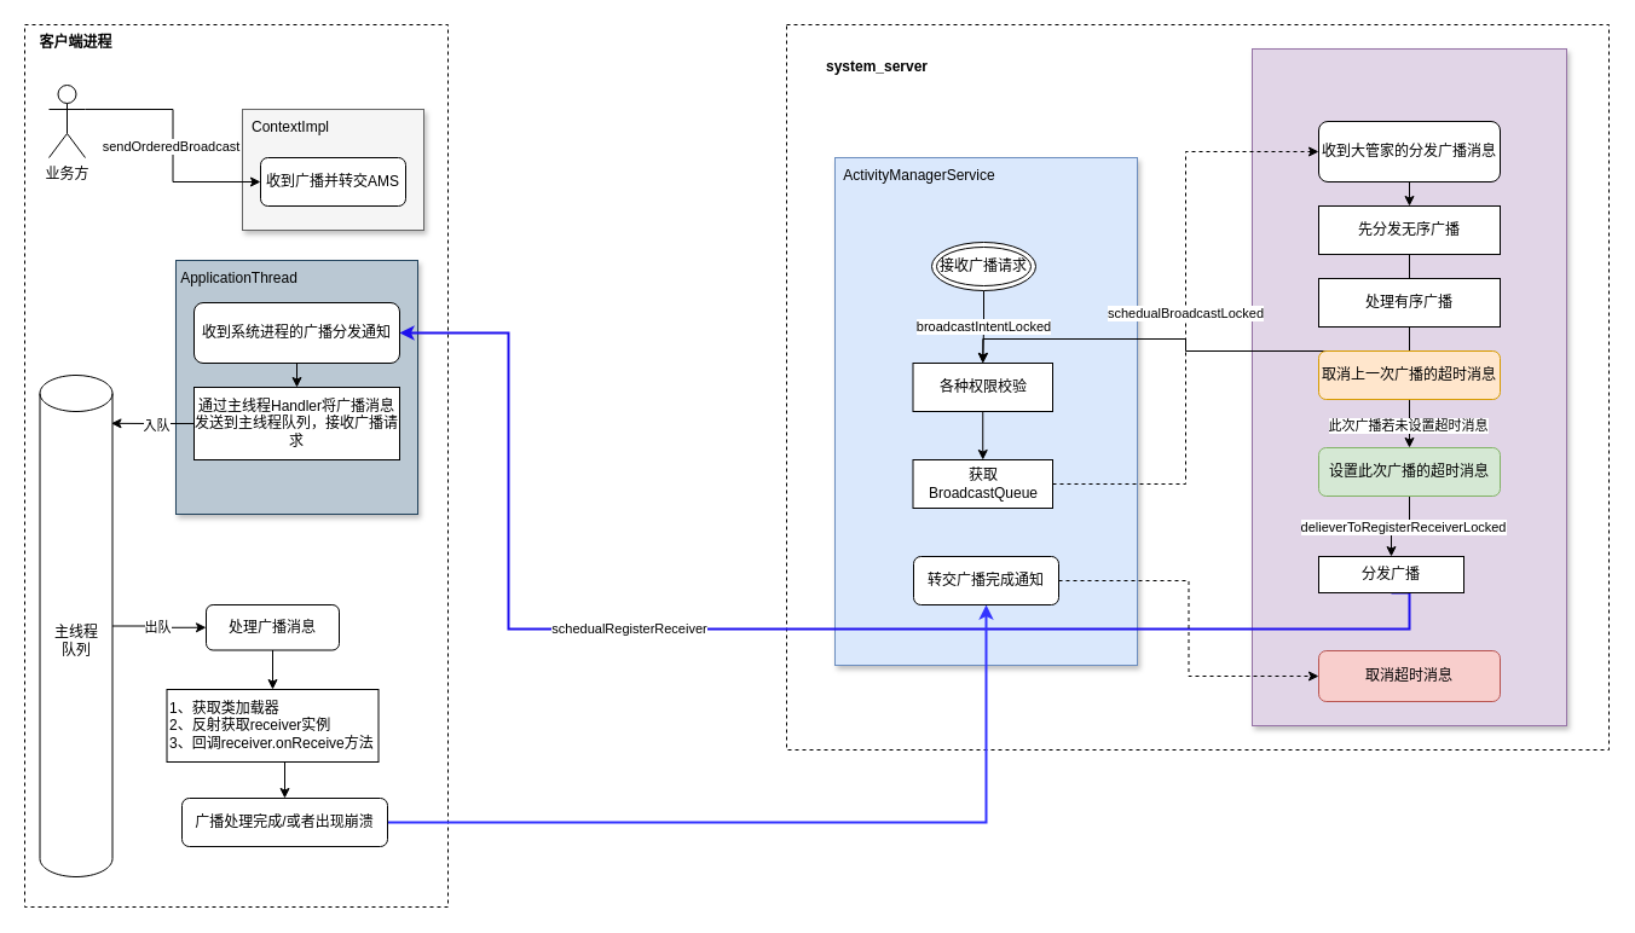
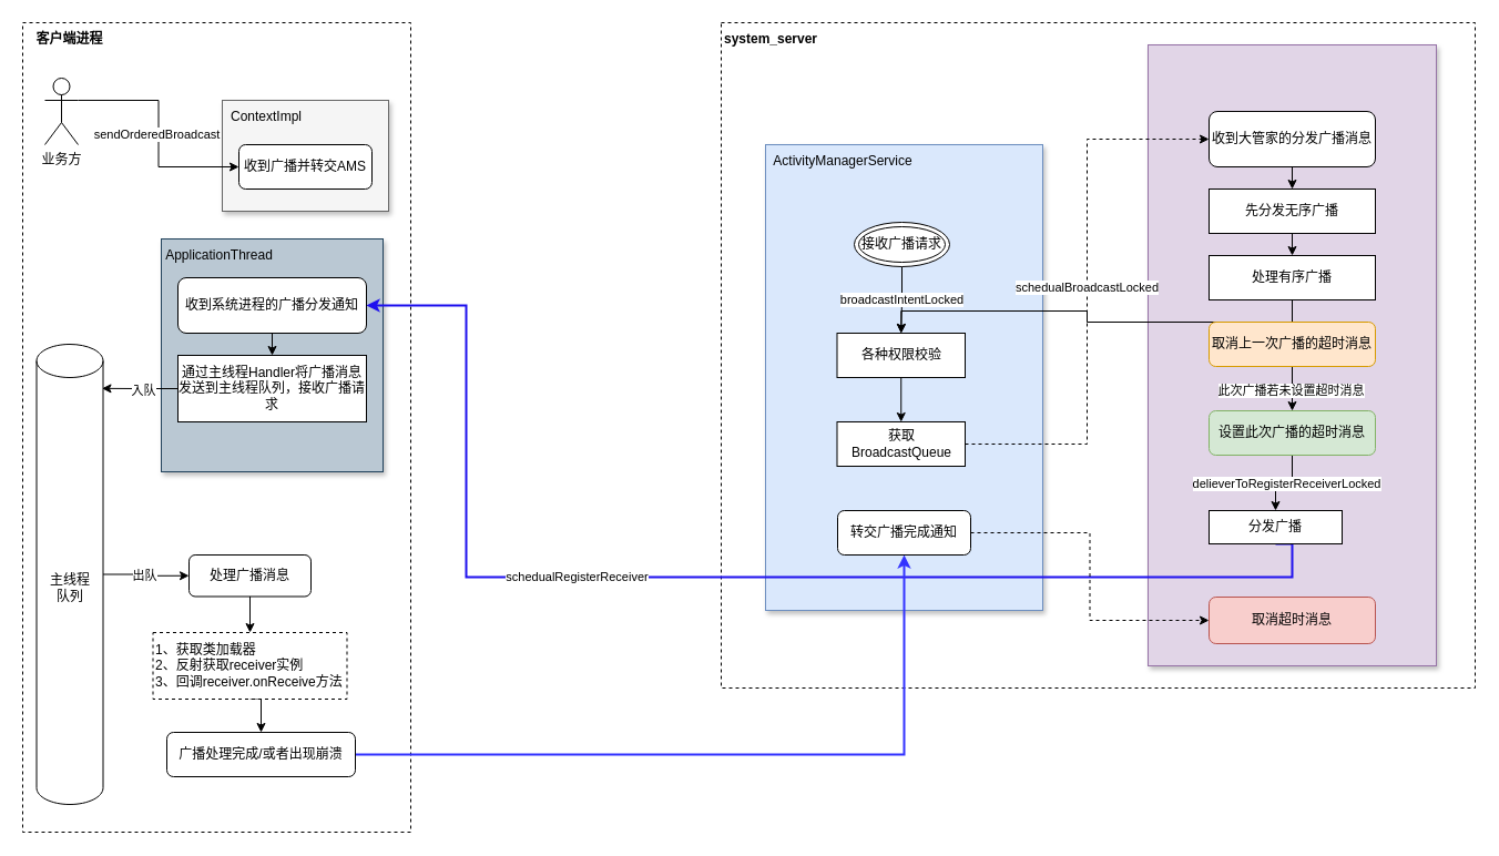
  <mxCell id="0" />
  <mxCell id="1" parent="0" />
  <mxCell id="2" value="" style="rounded=0;whiteSpace=wrap;html=1;dashed=1;" vertex="1" parent="1"><mxGeometry x="20" y="20" width="350" height="730" as="geometry" /></mxCell>
  <mxCell id="3" value="" style="group" vertex="1" connectable="0" parent="1"><mxGeometry x="200" y="90" width="150" height="100" as="geometry" /></mxCell>
  <mxCell id="4" value="" style="rounded=0;whiteSpace=wrap;html=1;shadow=1;fillColor=#f5f5f5;fontColor=#333333;strokeColor=#666666;" vertex="1" parent="3"><mxGeometry width="150" height="100" as="geometry" /></mxCell>
  <mxCell id="5" value="ContextImpl" style="text;html=1;align=center;verticalAlign=middle;whiteSpace=wrap;rounded=0;" vertex="1" parent="3"><mxGeometry width="80" height="30" as="geometry" /></mxCell>
  <mxCell id="6" value="收到广播并转交AMS" style="rounded=1;whiteSpace=wrap;html=1;" vertex="1" parent="3"><mxGeometry x="15" y="40" width="120" height="40" as="geometry" /></mxCell>
  <mxCell id="7" value="" style="rounded=0;whiteSpace=wrap;html=1;shadow=1;fillColor=#bac8d3;strokeColor=#23445d;" vertex="1" parent="1"><mxGeometry x="145" y="215" width="200" height="210" as="geometry" /></mxCell>
  <mxCell id="8" value="" style="rounded=0;whiteSpace=wrap;html=1;dashed=1;" vertex="1" parent="1"><mxGeometry x="650" y="20" width="680" height="600" as="geometry" /></mxCell>
  <mxCell id="9" value="" style="rounded=0;whiteSpace=wrap;html=1;shadow=1;fillColor=#e1d5e7;strokeColor=#9673a6;" vertex="1" parent="1"><mxGeometry x="1035" y="40" width="260" height="560" as="geometry" /></mxCell>
  <mxCell id="10" value="" style="rounded=0;whiteSpace=wrap;html=1;fillColor=#dae8fc;strokeColor=#6c8ebf;shadow=1;glass=0;" vertex="1" parent="1"><mxGeometry x="690" y="130" width="250" height="420" as="geometry" /></mxCell>
  <mxCell id="11" style="edgeStyle=orthogonalEdgeStyle;rounded=0;orthogonalLoop=1;jettySize=auto;html=1;exitX=1;exitY=0.333;exitDx=0;exitDy=0;exitPerimeter=0;entryX=0;entryY=0.5;entryDx=0;entryDy=0;" edge="1" parent="1" source="13" target="6"><mxGeometry relative="1" as="geometry" /></mxCell>
  <mxCell id="12" value="sendOrderedBroadcast" style="edgeLabel;html=1;align=center;verticalAlign=middle;resizable=0;points=[];" vertex="1" connectable="0" parent="11"><mxGeometry x="-0.22" y="-1" relative="1" as="geometry"><mxPoint x="-1" y="23" as="offset" /></mxGeometry></mxCell>
  <mxCell id="13" value="业务方" style="shape=umlActor;verticalLabelPosition=bottom;verticalAlign=top;html=1;outlineConnect=0;" vertex="1" parent="1"><mxGeometry x="40" y="70" width="30" height="60" as="geometry" /></mxCell>
  <mxCell id="14" style="edgeStyle=orthogonalEdgeStyle;rounded=0;orthogonalLoop=1;jettySize=auto;html=1;exitX=0.5;exitY=1;exitDx=0;exitDy=0;entryX=0.5;entryY=0;entryDx=0;entryDy=0;" edge="1" parent="1" source="16" target="18"><mxGeometry relative="1" as="geometry" /></mxCell>
  <mxCell id="15" value="broadcastIntentLocked" style="edgeLabel;html=1;align=center;verticalAlign=middle;resizable=0;points=[];" vertex="1" connectable="0" parent="14"><mxGeometry x="-0.033" y="-1" relative="1" as="geometry"><mxPoint as="offset" /></mxGeometry></mxCell>
  <mxCell id="16" value="接收广播请求" style="ellipse;shape=doubleEllipse;whiteSpace=wrap;html=1;" vertex="1" parent="1"><mxGeometry x="770" y="200" width="86" height="40" as="geometry" /></mxCell>
  <mxCell id="17" style="edgeStyle=orthogonalEdgeStyle;rounded=0;orthogonalLoop=1;jettySize=auto;html=1;exitX=0.5;exitY=1;exitDx=0;exitDy=0;entryX=0.5;entryY=0;entryDx=0;entryDy=0;" edge="1" parent="1" source="18" target="21"><mxGeometry relative="1" as="geometry" /></mxCell>
  <mxCell id="18" value="各种权限校验" style="rounded=0;whiteSpace=wrap;html=1;" vertex="1" parent="1"><mxGeometry x="754.5" y="300" width="115.5" height="40" as="geometry" /></mxCell>
  <mxCell id="19" style="edgeStyle=orthogonalEdgeStyle;rounded=0;orthogonalLoop=1;jettySize=auto;html=1;exitX=1;exitY=0.5;exitDx=0;exitDy=0;entryX=0;entryY=0.5;entryDx=0;entryDy=0;dashed=1;" edge="1" parent="1" source="21" target="26"><mxGeometry relative="1" as="geometry" /></mxCell>
  <mxCell id="20" value="schedualBroadcastLocked" style="edgeLabel;html=1;align=center;verticalAlign=middle;resizable=0;points=[];" vertex="1" connectable="0" parent="19"><mxGeometry x="0.018" y="1" relative="1" as="geometry"><mxPoint as="offset" /></mxGeometry></mxCell>
  <mxCell id="21" value="获取BroadcastQueue" style="rounded=0;whiteSpace=wrap;html=1;" vertex="1" parent="1"><mxGeometry x="754.5" y="380" width="115.5" height="40" as="geometry" /></mxCell>
  <mxCell id="22" value="ActivityManagerService" style="text;html=1;align=center;verticalAlign=middle;whiteSpace=wrap;rounded=0;" vertex="1" parent="1"><mxGeometry x="690" y="130" width="140" height="30" as="geometry" /></mxCell>
- <mxCell id="23" value="&lt;b&gt;system_server&lt;/b&gt;" style="text;html=1;align=center;verticalAlign=middle;whiteSpace=wrap;rounded=0;" vertex="1" parent="1"><mxGeometry x="680" y="40" width="90" height="30" as="geometry" /></mxCell>
+ <mxCell id="23" value="&lt;b&gt;system_server&lt;/b&gt;" style="text;html=1;align=center;verticalAlign=middle;whiteSpace=wrap;rounded=0;" vertex="1" parent="1"><mxGeometry x="650" y="20" width="90" height="30" as="geometry" /></mxCell>
  <mxCell id="24" value="&lt;b&gt;客户端进程&lt;/b&gt;" style="text;html=1;align=center;verticalAlign=middle;whiteSpace=wrap;rounded=0;" vertex="1" parent="1"><mxGeometry x="20" y="20" width="85" height="30" as="geometry" /></mxCell>
  <mxCell id="25" style="edgeStyle=orthogonalEdgeStyle;rounded=0;orthogonalLoop=1;jettySize=auto;html=1;exitX=0.5;exitY=1;exitDx=0;exitDy=0;entryX=0.5;entryY=0;entryDx=0;entryDy=0;" edge="1" parent="1" source="26" target="28"><mxGeometry relative="1" as="geometry" /></mxCell>
  <mxCell id="26" value="收到大管家的分发广播消息" style="rounded=1;whiteSpace=wrap;html=1;" vertex="1" parent="1"><mxGeometry x="1090" y="100" width="150" height="50" as="geometry" /></mxCell>
- <mxCell id="27" style="edgeStyle=orthogonalEdgeStyle;rounded=0;orthogonalLoop=1;jettySize=auto;html=1;exitX=0.5;exitY=1;exitDx=0;exitDy=0;entryX=0.5;entryY=0;entryDx=0;entryDy=0;endArrow=none;" edge="1" parent="1" source="28" target="30"><mxGeometry relative="1" as="geometry" /></mxCell>
+ <mxCell id="27" style="edgeStyle=orthogonalEdgeStyle;rounded=0;orthogonalLoop=1;jettySize=auto;html=1;exitX=0.5;exitY=1;exitDx=0;exitDy=0;entryX=0.5;entryY=0;entryDx=0;entryDy=0;" edge="1" parent="1" source="28" target="30"><mxGeometry relative="1" as="geometry" /></mxCell>
  <mxCell id="28" value="先分发无序广播" style="rounded=0;whiteSpace=wrap;html=1;" vertex="1" parent="1"><mxGeometry x="1090" y="170" width="150" height="40" as="geometry" /></mxCell>
  <mxCell id="29" style="edgeStyle=orthogonalEdgeStyle;rounded=0;orthogonalLoop=1;jettySize=auto;html=1;exitX=0.5;exitY=1;exitDx=0;exitDy=0;" edge="1" parent="1" source="30" target="18"><mxGeometry relative="1" as="geometry" /></mxCell>
  <mxCell id="30" value="处理有序广播" style="rounded=0;whiteSpace=wrap;html=1;" vertex="1" parent="1"><mxGeometry x="1090" y="230" width="150" height="40" as="geometry" /></mxCell>
  <mxCell id="31" style="edgeStyle=orthogonalEdgeStyle;rounded=0;orthogonalLoop=1;jettySize=auto;html=1;exitX=0.5;exitY=1;exitDx=0;exitDy=0;entryX=0.5;entryY=0;entryDx=0;entryDy=0;" edge="1" parent="1" source="33" target="36"><mxGeometry relative="1" as="geometry" /></mxCell>
  <mxCell id="32" value="此次广播若未设置超时消息" style="edgeLabel;html=1;align=center;verticalAlign=middle;resizable=0;points=[];" vertex="1" connectable="0" parent="31"><mxGeometry x="0.05" y="-2" relative="1" as="geometry"><mxPoint as="offset" /></mxGeometry></mxCell>
  <mxCell id="33" value="取消上一次广播的超时消息" style="rounded=1;whiteSpace=wrap;html=1;fillColor=#ffe6cc;strokeColor=#d79b00;" vertex="1" parent="1"><mxGeometry x="1090" y="290" width="150" height="40" as="geometry" /></mxCell>
  <mxCell id="34" style="edgeStyle=orthogonalEdgeStyle;rounded=0;orthogonalLoop=1;jettySize=auto;html=1;exitX=0.5;exitY=1;exitDx=0;exitDy=0;" edge="1" parent="1" source="36" target="39"><mxGeometry relative="1" as="geometry" /></mxCell>
  <mxCell id="35" value="delieverToRegisterReceiverLocked" style="edgeLabel;html=1;align=center;verticalAlign=middle;resizable=0;points=[];" vertex="1" connectable="0" parent="34"><mxGeometry x="-0.04" relative="1" as="geometry"><mxPoint as="offset" /></mxGeometry></mxCell>
  <mxCell id="36" value="设置此次广播的超时消息" style="rounded=1;whiteSpace=wrap;html=1;fillColor=#d5e8d4;strokeColor=#82b366;" vertex="1" parent="1"><mxGeometry x="1090" y="370" width="150" height="40" as="geometry" /></mxCell>
  <mxCell id="37" style="edgeStyle=orthogonalEdgeStyle;rounded=0;orthogonalLoop=1;jettySize=auto;html=1;exitX=0.5;exitY=1;exitDx=0;exitDy=0;entryX=1;entryY=0.5;entryDx=0;entryDy=0;strokeWidth=2;strokeColor=light-dark(#1f11ee, #ededed);" edge="1" parent="1" source="39" target="41"><mxGeometry relative="1" as="geometry"><Array as="points"><mxPoint x="1165" y="520" /><mxPoint x="420" y="520" /><mxPoint x="420" y="275" /></Array></mxGeometry></mxCell>
  <mxCell id="38" value="schedualRegisterReceiver" style="edgeLabel;html=1;align=center;verticalAlign=middle;resizable=0;points=[];" vertex="1" connectable="0" parent="37"><mxGeometry x="0.316" y="-1" relative="1" as="geometry"><mxPoint x="49" as="offset" /></mxGeometry></mxCell>
  <mxCell id="39" value="分发广播" style="rounded=0;whiteSpace=wrap;html=1;" vertex="1" parent="1"><mxGeometry x="1090" y="460" width="120" height="30" as="geometry" /></mxCell>
  <mxCell id="40" style="edgeStyle=orthogonalEdgeStyle;rounded=0;orthogonalLoop=1;jettySize=auto;html=1;exitX=0.5;exitY=1;exitDx=0;exitDy=0;entryX=0.5;entryY=0;entryDx=0;entryDy=0;" edge="1" parent="1" source="41" target="43"><mxGeometry relative="1" as="geometry" /></mxCell>
  <mxCell id="41" value="收到系统进程的广播分发通知" style="rounded=1;whiteSpace=wrap;html=1;" vertex="1" parent="1"><mxGeometry x="160" y="250" width="170" height="50" as="geometry" /></mxCell>
  <mxCell id="42" value="ApplicationThread" style="text;html=1;align=center;verticalAlign=middle;whiteSpace=wrap;rounded=0;" vertex="1" parent="1"><mxGeometry x="145" y="215" width="105" height="30" as="geometry" /></mxCell>
  <mxCell id="43" value="通过主线程Handler将广播消息发送到主线程队列，接收广播请求" style="rounded=0;whiteSpace=wrap;html=1;" vertex="1" parent="1"><mxGeometry x="160" y="320" width="170" height="60" as="geometry" /></mxCell>
  <mxCell id="44" style="edgeStyle=orthogonalEdgeStyle;rounded=0;orthogonalLoop=1;jettySize=auto;html=1;exitX=1;exitY=0.5;exitDx=0;exitDy=0;exitPerimeter=0;entryX=0;entryY=0.5;entryDx=0;entryDy=0;" edge="1" parent="1" source="46" target="50"><mxGeometry relative="1" as="geometry" /></mxCell>
  <mxCell id="45" value="出队" style="edgeLabel;html=1;align=center;verticalAlign=middle;resizable=0;points=[];" vertex="1" connectable="0" parent="44"><mxGeometry x="-0.05" relative="1" as="geometry"><mxPoint y="1" as="offset" /></mxGeometry></mxCell>
  <mxCell id="46" value="主线程&lt;div&gt;队列&lt;/div&gt;" style="shape=cylinder3;whiteSpace=wrap;html=1;boundedLbl=1;backgroundOutline=1;size=15;" vertex="1" parent="1"><mxGeometry x="32.5" y="310" width="60" height="415" as="geometry" /></mxCell>
  <mxCell id="47" style="edgeStyle=orthogonalEdgeStyle;rounded=0;orthogonalLoop=1;jettySize=auto;html=1;exitX=0;exitY=0.5;exitDx=0;exitDy=0;entryX=0.983;entryY=0.096;entryDx=0;entryDy=0;entryPerimeter=0;" edge="1" parent="1" source="43" target="46"><mxGeometry relative="1" as="geometry" /></mxCell>
  <mxCell id="48" value="入队" style="edgeLabel;html=1;align=center;verticalAlign=middle;resizable=0;points=[];" vertex="1" connectable="0" parent="47"><mxGeometry x="-0.04" y="1" relative="1" as="geometry"><mxPoint x="1" as="offset" /></mxGeometry></mxCell>
  <mxCell id="49" style="edgeStyle=orthogonalEdgeStyle;rounded=0;orthogonalLoop=1;jettySize=auto;html=1;exitX=0.5;exitY=1;exitDx=0;exitDy=0;entryX=0.5;entryY=0;entryDx=0;entryDy=0;" edge="1" parent="1" source="50" target="52"><mxGeometry relative="1" as="geometry" /></mxCell>
  <mxCell id="50" value="处理广播消息" style="rounded=1;whiteSpace=wrap;html=1;" vertex="1" parent="1"><mxGeometry x="170" y="500" width="110" height="37.5" as="geometry" /></mxCell>
  <mxCell id="51" style="edgeStyle=orthogonalEdgeStyle;rounded=0;orthogonalLoop=1;jettySize=auto;html=1;exitX=0.5;exitY=1;exitDx=0;exitDy=0;entryX=0.5;entryY=0;entryDx=0;entryDy=0;" edge="1" parent="1" source="52" target="54"><mxGeometry relative="1" as="geometry" /></mxCell>
- <mxCell id="52" value="1、获取类加载器&lt;div&gt;2、反射获取receiver实例&lt;/div&gt;&lt;div&gt;3、回调receiver.onReceive方法&lt;/div&gt;" style="rounded=0;whiteSpace=wrap;html=1;align=left;" vertex="1" parent="1"><mxGeometry x="137.5" y="570" width="175" height="60" as="geometry" /></mxCell>
+ <mxCell id="52" value="1、获取类加载器&lt;div&gt;2、反射获取receiver实例&lt;/div&gt;&lt;div&gt;3、回调receiver.onReceive方法&lt;/div&gt;" style="rounded=0;whiteSpace=wrap;html=1;align=left;dashed=1;" vertex="1" parent="1"><mxGeometry x="137.5" y="570" width="175" height="60" as="geometry" /></mxCell>
  <mxCell id="53" style="edgeStyle=orthogonalEdgeStyle;rounded=0;orthogonalLoop=1;jettySize=auto;html=1;exitX=1;exitY=0.5;exitDx=0;exitDy=0;entryX=0.5;entryY=1;entryDx=0;entryDy=0;strokeWidth=2;strokeColor=#3333FF;" edge="1" parent="1" source="54" target="56"><mxGeometry relative="1" as="geometry"><Array as="points"><mxPoint x="815" y="680" /></Array></mxGeometry></mxCell>
  <mxCell id="54" value="广播处理完成/或者出现崩溃" style="rounded=1;whiteSpace=wrap;html=1;" vertex="1" parent="1"><mxGeometry x="150" y="660" width="170" height="40" as="geometry" /></mxCell>
  <mxCell id="55" style="edgeStyle=orthogonalEdgeStyle;rounded=0;orthogonalLoop=1;jettySize=auto;html=1;exitX=1;exitY=0.5;exitDx=0;exitDy=0;entryX=0;entryY=0.5;entryDx=0;entryDy=0;dashed=1;" edge="1" parent="1" source="56" target="57"><mxGeometry relative="1" as="geometry" /></mxCell>
  <mxCell id="56" value="转交广播完成通知" style="rounded=1;whiteSpace=wrap;html=1;" vertex="1" parent="1"><mxGeometry x="755" y="460" width="120" height="40" as="geometry" /></mxCell>
  <mxCell id="57" value="取消超时消息" style="rounded=1;whiteSpace=wrap;html=1;fillColor=#f8cecc;strokeColor=#b85450;" vertex="1" parent="1"><mxGeometry x="1090" y="538" width="150" height="42" as="geometry" /></mxCell>
